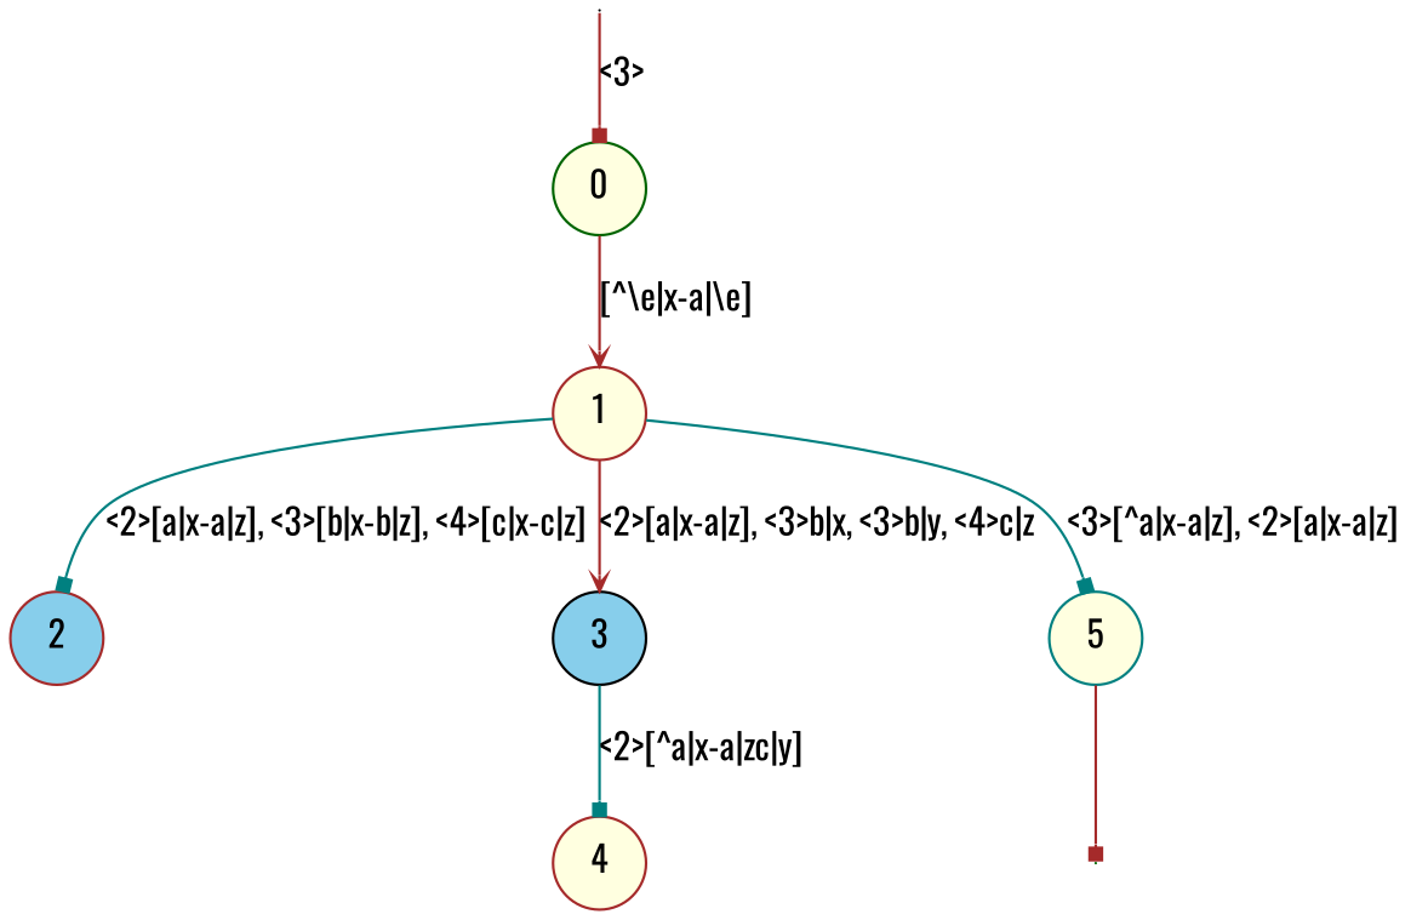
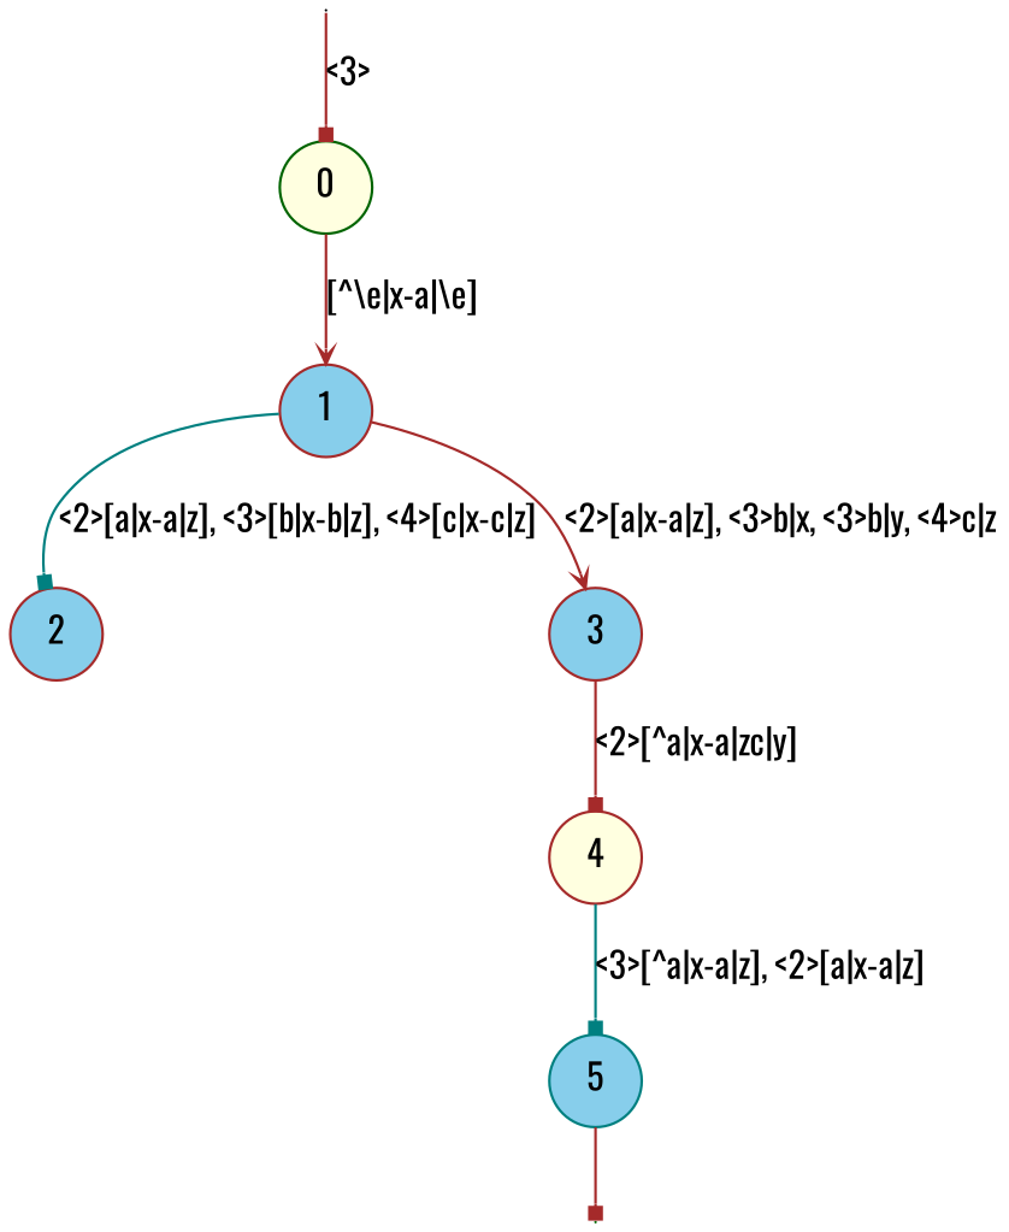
  digraph {
    fontname=Oswald
    rankdir=TB
    vcsn_context="[abc]? × [xyz]? → ℚ"
    node [color=brown fillcolor=lightyellow fontname=Oswald shape=circle style="rounded,filled"]
    edge [arrowhead=box arrowsize=.6 color=brown fontname=Oswald]
    I0 [color=black fillcolor=khaki shape=point style=filled width=0]
    F5 [color=darkgreen fillcolor=white shape=point style=filled width=0]
    0 [color=darkgreen width=0.5]
-   1 [width=0.5]
+   1 [fillcolor=skyblue width=0.5]
    2 [fillcolor=skyblue width=0.5]
-   3 [color=black fillcolor=skyblue width=0.5]
+   3 [fillcolor=skyblue width=0.5]
    4 [width=0.5]
-   5 [color=teal width=0.5]
+   5 [color=teal fillcolor=skyblue width=0.5]
    subgraph sub_1 {
      I0
      F5
    }
    subgraph sub_2 {
      0
      1
      2
      3
      4
      5
    }
    I0 -> 0 [label="<3>"]
    0 -> 1 [arrowhead=vee label="[^\\e|x-a|\\e]"]
    1 -> 2 [color=teal label="<2>[a|x-a|z], <3>[b|x-b|z], <4>[c|x-c|z]"]
    1 -> 3 [arrowhead=vee label="<2>[a|x-a|z], <3>b|x, <3>b|y, <4>c|z"]
-   3 -> 4 [color=teal label="<2>[^a|x-a|zc|y]"]
-   1 -> 5 [color=teal label="<3>[^a|x-a|z], <2>[a|x-a|z]"]
+   3 -> 4 [label="<2>[^a|x-a|zc|y]"]
+   4 -> 5 [color=teal label="<3>[^a|x-a|z], <2>[a|x-a|z]"]
    5 -> F5
  }
